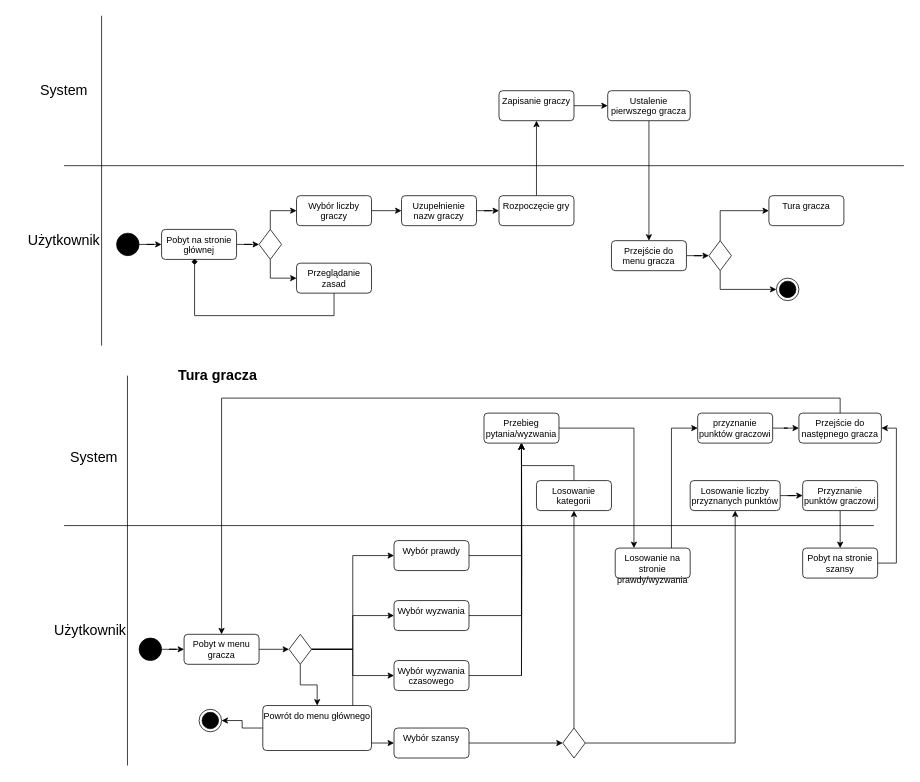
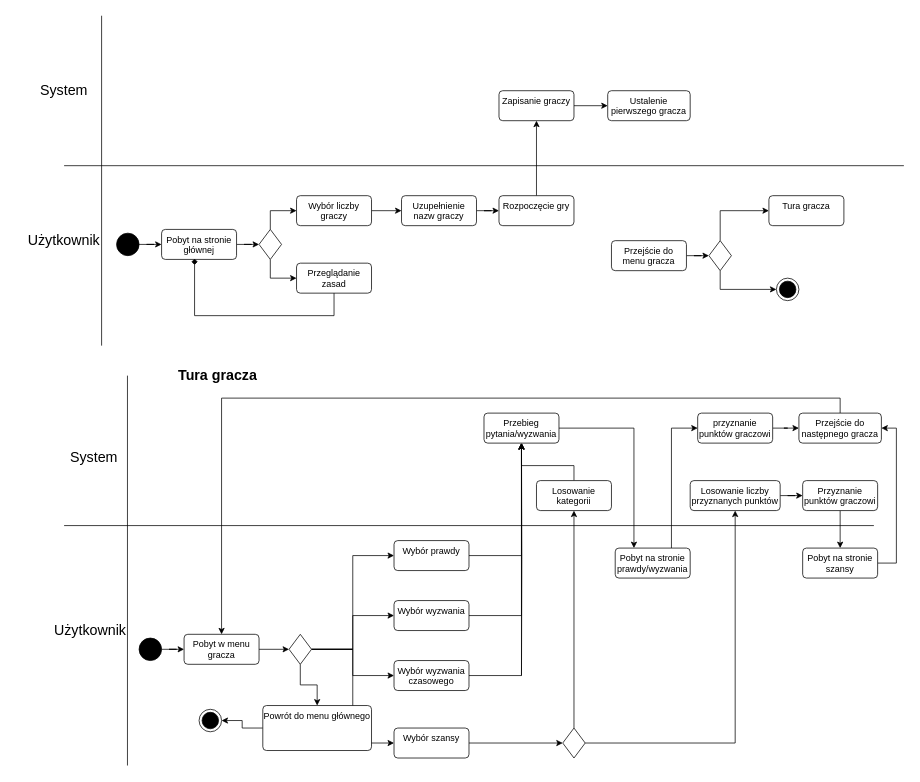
  <mxCell id="0" />
  <mxCell id="1" parent="0" />
  <mxCell id="2" value="&lt;font style=&quot;font-size: 19px;&quot;&gt;&lt;b&gt;Tura gracza&lt;/b&gt;&lt;/font&gt;" style="text;html=1;align=center;verticalAlign=middle;whiteSpace=wrap;rounded=0;" vertex="1" parent="1"><mxGeometry x="165" y="480" width="250" height="40" as="geometry" /></mxCell>
  <mxCell id="3" value="" style="endArrow=none;html=1;rounded=0;" edge="1" parent="1"><mxGeometry width="50" height="50" relative="1" as="geometry"><mxPoint x="85" y="220" as="sourcePoint" /><mxPoint x="1205" y="220" as="targetPoint" /></mxGeometry></mxCell>
  <mxCell id="4" value="" style="endArrow=none;html=1;rounded=0;" edge="1" parent="1"><mxGeometry width="50" height="50" relative="1" as="geometry"><mxPoint x="135" y="20" as="sourcePoint" /><mxPoint x="135" y="460" as="targetPoint" /></mxGeometry></mxCell>
  <mxCell id="5" value="" style="endArrow=none;html=1;rounded=0;" edge="1" parent="1"><mxGeometry width="50" height="50" relative="1" as="geometry"><mxPoint x="85" y="700" as="sourcePoint" /><mxPoint x="1165" y="700" as="targetPoint" /></mxGeometry></mxCell>
  <mxCell id="6" value="" style="endArrow=none;html=1;rounded=0;" edge="1" parent="1"><mxGeometry width="50" height="50" relative="1" as="geometry"><mxPoint x="169.5" y="500" as="sourcePoint" /><mxPoint x="169.5" y="1020" as="targetPoint" /></mxGeometry></mxCell>
  <mxCell id="7" style="edgeStyle=orthogonalEdgeStyle;rounded=0;orthogonalLoop=1;jettySize=auto;html=1;entryX=0;entryY=0.5;entryDx=0;entryDy=0;" edge="1" parent="1" source="8" target="22"><mxGeometry relative="1" as="geometry" /></mxCell>
  <mxCell id="8" value="" style="ellipse;fillColor=strokeColor;html=1;" vertex="1" parent="1"><mxGeometry x="155" y="310" width="30" height="30" as="geometry" /></mxCell>
  <mxCell id="9" value="&lt;font style=&quot;font-size: 19px;&quot;&gt;System&lt;/font&gt;" style="text;html=1;align=center;verticalAlign=middle;whiteSpace=wrap;rounded=0;" vertex="1" parent="1"><mxGeometry x="35" y="100" width="100" height="40" as="geometry" /></mxCell>
  <mxCell id="10" value="&lt;font style=&quot;font-size: 19px;&quot;&gt;Użytkownik&lt;/font&gt;" style="text;html=1;align=center;verticalAlign=middle;whiteSpace=wrap;rounded=0;" vertex="1" parent="1"><mxGeometry x="20" y="300" width="130" height="40" as="geometry" /></mxCell>
  <mxCell id="11" value="&lt;font style=&quot;font-size: 19px;&quot;&gt;Użytkownik&lt;/font&gt;" style="text;html=1;align=center;verticalAlign=middle;whiteSpace=wrap;rounded=0;" vertex="1" parent="1"><mxGeometry x="65" y="820" width="110" height="40" as="geometry" /></mxCell>
  <mxCell id="12" value="&lt;font style=&quot;font-size: 19px;&quot;&gt;System&lt;/font&gt;" style="text;html=1;align=center;verticalAlign=middle;whiteSpace=wrap;rounded=0;" vertex="1" parent="1"><mxGeometry x="75" y="590" width="100" height="40" as="geometry" /></mxCell>
  <mxCell id="13" style="edgeStyle=orthogonalEdgeStyle;rounded=0;orthogonalLoop=1;jettySize=auto;html=1;entryX=0;entryY=0.5;entryDx=0;entryDy=0;" edge="1" parent="1" source="14" target="16"><mxGeometry relative="1" as="geometry" /></mxCell>
  <mxCell id="14" value="Wybór liczby graczy" style="html=1;align=center;verticalAlign=top;rounded=1;absoluteArcSize=1;arcSize=10;dashed=0;whiteSpace=wrap;" vertex="1" parent="1"><mxGeometry x="395" y="260" width="100" height="40" as="geometry" /></mxCell>
  <mxCell id="15" style="edgeStyle=orthogonalEdgeStyle;rounded=0;orthogonalLoop=1;jettySize=auto;html=1;entryX=0;entryY=0.5;entryDx=0;entryDy=0;" edge="1" parent="1" source="16" target="25"><mxGeometry relative="1" as="geometry" /></mxCell>
  <mxCell id="16" value="Uzupełnienie nazw graczy" style="html=1;align=center;verticalAlign=top;rounded=1;absoluteArcSize=1;arcSize=10;dashed=0;whiteSpace=wrap;" vertex="1" parent="1"><mxGeometry x="535" y="260" width="100" height="40" as="geometry" /></mxCell>
  <mxCell id="17" value="Przeglądanie zasad" style="html=1;align=center;verticalAlign=top;rounded=1;absoluteArcSize=1;arcSize=10;dashed=0;whiteSpace=wrap;" vertex="1" parent="1"><mxGeometry x="395" y="350" width="100" height="40" as="geometry" /></mxCell>
  <mxCell id="18" style="edgeStyle=orthogonalEdgeStyle;rounded=0;orthogonalLoop=1;jettySize=auto;html=1;entryX=0;entryY=0.5;entryDx=0;entryDy=0;" edge="1" parent="1" source="20" target="14"><mxGeometry relative="1" as="geometry"><Array as="points"><mxPoint x="360" y="280" /></Array></mxGeometry></mxCell>
  <mxCell id="19" style="edgeStyle=orthogonalEdgeStyle;rounded=0;orthogonalLoop=1;jettySize=auto;html=1;entryX=0;entryY=0.5;entryDx=0;entryDy=0;" edge="1" parent="1" source="20" target="17"><mxGeometry relative="1" as="geometry"><Array as="points"><mxPoint x="360" y="370" /></Array></mxGeometry></mxCell>
  <mxCell id="20" value="" style="rhombus;" vertex="1" parent="1"><mxGeometry x="345" y="305" width="30" height="40" as="geometry" /></mxCell>
  <mxCell id="21" style="edgeStyle=orthogonalEdgeStyle;rounded=0;orthogonalLoop=1;jettySize=auto;html=1;entryX=0;entryY=0.5;entryDx=0;entryDy=0;" edge="1" parent="1" source="22" target="20"><mxGeometry relative="1" as="geometry" /></mxCell>
  <mxCell id="22" value="Pobyt na stronie głównej" style="html=1;align=center;verticalAlign=top;rounded=1;absoluteArcSize=1;arcSize=10;dashed=0;whiteSpace=wrap;" vertex="1" parent="1"><mxGeometry x="215" y="305" width="100" height="40" as="geometry" /></mxCell>
  <mxCell id="23" style="edgeStyle=orthogonalEdgeStyle;rounded=0;orthogonalLoop=1;jettySize=auto;html=1;entryX=0.44;entryY=0.975;entryDx=0;entryDy=0;entryPerimeter=0;endArrow=diamond;" edge="1" parent="1" source="17" target="22"><mxGeometry relative="1" as="geometry"><Array as="points"><mxPoint x="445" y="420" /><mxPoint x="259" y="420" /></Array></mxGeometry></mxCell>
  <mxCell id="24" style="edgeStyle=orthogonalEdgeStyle;rounded=0;orthogonalLoop=1;jettySize=auto;html=1;entryX=0.5;entryY=1;entryDx=0;entryDy=0;" edge="1" parent="1" source="25" target="27"><mxGeometry relative="1" as="geometry" /></mxCell>
  <mxCell id="25" value="Rozpoczęcie gry" style="html=1;align=center;verticalAlign=top;rounded=1;absoluteArcSize=1;arcSize=10;dashed=0;whiteSpace=wrap;" vertex="1" parent="1"><mxGeometry x="665" y="260" width="100" height="40" as="geometry" /></mxCell>
  <mxCell id="26" style="edgeStyle=orthogonalEdgeStyle;rounded=0;orthogonalLoop=1;jettySize=auto;html=1;entryX=0;entryY=0.5;entryDx=0;entryDy=0;" edge="1" parent="1" source="27" target="71"><mxGeometry relative="1" as="geometry" /></mxCell>
  <mxCell id="27" value="Zapisanie graczy" style="html=1;align=center;verticalAlign=top;rounded=1;absoluteArcSize=1;arcSize=10;dashed=0;whiteSpace=wrap;" vertex="1" parent="1"><mxGeometry x="665" y="120" width="100" height="40" as="geometry" /></mxCell>
  <mxCell id="28" style="edgeStyle=orthogonalEdgeStyle;rounded=0;orthogonalLoop=1;jettySize=auto;html=1;entryX=0;entryY=0.5;entryDx=0;entryDy=0;" edge="1" parent="1" source="29" target="33"><mxGeometry relative="1" as="geometry" /></mxCell>
  <mxCell id="29" value="Przejście do menu gracza" style="html=1;align=center;verticalAlign=top;rounded=1;absoluteArcSize=1;arcSize=10;dashed=0;whiteSpace=wrap;" vertex="1" parent="1"><mxGeometry x="815" y="320" width="100" height="40" as="geometry" /></mxCell>
  <mxCell id="30" value="Tura gracza" style="html=1;align=center;verticalAlign=top;rounded=1;absoluteArcSize=1;arcSize=10;dashed=0;whiteSpace=wrap;" vertex="1" parent="1"><mxGeometry x="1025" y="260" width="100" height="40" as="geometry" /></mxCell>
  <mxCell id="31" style="edgeStyle=orthogonalEdgeStyle;rounded=0;orthogonalLoop=1;jettySize=auto;html=1;entryX=0;entryY=0.5;entryDx=0;entryDy=0;" edge="1" parent="1" source="33" target="30"><mxGeometry relative="1" as="geometry"><Array as="points"><mxPoint x="960" y="280" /></Array></mxGeometry></mxCell>
  <mxCell id="32" style="edgeStyle=orthogonalEdgeStyle;rounded=0;orthogonalLoop=1;jettySize=auto;html=1;entryX=0;entryY=0.5;entryDx=0;entryDy=0;" edge="1" parent="1" source="33" target="34"><mxGeometry relative="1" as="geometry"><Array as="points"><mxPoint x="960" y="385" /></Array></mxGeometry></mxCell>
  <mxCell id="33" value="" style="rhombus;" vertex="1" parent="1"><mxGeometry x="945" y="320" width="30" height="40" as="geometry" /></mxCell>
  <mxCell id="34" value="" style="ellipse;html=1;shape=endState;fillColor=strokeColor;" vertex="1" parent="1"><mxGeometry x="1035" y="370" width="30" height="30" as="geometry" /></mxCell>
  <mxCell id="35" style="edgeStyle=orthogonalEdgeStyle;rounded=0;orthogonalLoop=1;jettySize=auto;html=1;entryX=0;entryY=0.5;entryDx=0;entryDy=0;" edge="1" parent="1" source="36" target="38"><mxGeometry relative="1" as="geometry" /></mxCell>
  <mxCell id="36" value="" style="ellipse;fillColor=strokeColor;html=1;" vertex="1" parent="1"><mxGeometry x="185" y="850" width="30" height="30" as="geometry" /></mxCell>
  <mxCell id="37" style="edgeStyle=orthogonalEdgeStyle;rounded=0;orthogonalLoop=1;jettySize=auto;html=1;entryX=0;entryY=0.5;entryDx=0;entryDy=0;" edge="1" parent="1" source="38" target="44"><mxGeometry relative="1" as="geometry" /></mxCell>
  <mxCell id="38" value="Pobyt w menu gracza" style="html=1;align=center;verticalAlign=top;rounded=1;absoluteArcSize=1;arcSize=10;dashed=0;whiteSpace=wrap;" vertex="1" parent="1"><mxGeometry x="245" y="845" width="100" height="40" as="geometry" /></mxCell>
  <mxCell id="39" style="edgeStyle=orthogonalEdgeStyle;rounded=0;orthogonalLoop=1;jettySize=auto;html=1;entryX=0;entryY=0.5;entryDx=0;entryDy=0;" edge="1" parent="1" source="44" target="52"><mxGeometry relative="1" as="geometry" /></mxCell>
  <mxCell id="40" style="edgeStyle=orthogonalEdgeStyle;rounded=0;orthogonalLoop=1;jettySize=auto;html=1;entryX=0;entryY=0.5;entryDx=0;entryDy=0;" edge="1" parent="1" source="44" target="50"><mxGeometry relative="1" as="geometry" /></mxCell>
  <mxCell id="41" style="edgeStyle=orthogonalEdgeStyle;rounded=0;orthogonalLoop=1;jettySize=auto;html=1;entryX=0;entryY=0.5;entryDx=0;entryDy=0;" edge="1" parent="1" source="44" target="48"><mxGeometry relative="1" as="geometry" /></mxCell>
  <mxCell id="42" style="edgeStyle=orthogonalEdgeStyle;rounded=0;orthogonalLoop=1;jettySize=auto;html=1;entryX=0;entryY=0.5;entryDx=0;entryDy=0;" edge="1" parent="1" source="44" target="46"><mxGeometry relative="1" as="geometry" /></mxCell>
  <mxCell id="43" style="edgeStyle=orthogonalEdgeStyle;rounded=0;orthogonalLoop=1;jettySize=auto;html=1;entryX=0.5;entryY=0;entryDx=0;entryDy=0;" edge="1" parent="1" source="44" target="54"><mxGeometry relative="1" as="geometry" /></mxCell>
  <mxCell id="44" value="" style="rhombus;" vertex="1" parent="1"><mxGeometry x="385" y="845" width="30" height="40" as="geometry" /></mxCell>
  <mxCell id="45" style="edgeStyle=orthogonalEdgeStyle;rounded=0;orthogonalLoop=1;jettySize=auto;html=1;entryX=0.5;entryY=1;entryDx=0;entryDy=0;" edge="1" parent="1" source="46" target="57"><mxGeometry relative="1" as="geometry" /></mxCell>
  <mxCell id="46" value="Wybór prawdy" style="html=1;align=center;verticalAlign=top;rounded=1;absoluteArcSize=1;arcSize=10;dashed=0;whiteSpace=wrap;" vertex="1" parent="1"><mxGeometry x="525" y="720" width="100" height="40" as="geometry" /></mxCell>
  <mxCell id="47" style="edgeStyle=orthogonalEdgeStyle;rounded=0;orthogonalLoop=1;jettySize=auto;html=1;entryX=0.5;entryY=1;entryDx=0;entryDy=0;" edge="1" parent="1" source="48" target="57"><mxGeometry relative="1" as="geometry" /></mxCell>
  <mxCell id="48" value="Wybór wyzwania" style="html=1;align=center;verticalAlign=top;rounded=1;absoluteArcSize=1;arcSize=10;dashed=0;whiteSpace=wrap;" vertex="1" parent="1"><mxGeometry x="525" y="800" width="100" height="40" as="geometry" /></mxCell>
  <mxCell id="49" style="edgeStyle=orthogonalEdgeStyle;rounded=0;orthogonalLoop=1;jettySize=auto;html=1;entryX=0.5;entryY=1;entryDx=0;entryDy=0;" edge="1" parent="1" source="50" target="57"><mxGeometry relative="1" as="geometry" /></mxCell>
  <mxCell id="50" value="Wybór wyzwania czasowego" style="html=1;align=center;verticalAlign=top;rounded=1;absoluteArcSize=1;arcSize=10;dashed=0;whiteSpace=wrap;" vertex="1" parent="1"><mxGeometry x="525" y="880" width="100" height="40" as="geometry" /></mxCell>
  <mxCell id="51" style="edgeStyle=orthogonalEdgeStyle;rounded=0;orthogonalLoop=1;jettySize=auto;html=1;entryX=0;entryY=0.5;entryDx=0;entryDy=0;" edge="1" parent="1" source="52" target="61"><mxGeometry relative="1" as="geometry" /></mxCell>
  <mxCell id="52" value="Wybór szansy" style="html=1;align=center;verticalAlign=top;rounded=1;absoluteArcSize=1;arcSize=10;dashed=0;whiteSpace=wrap;" vertex="1" parent="1"><mxGeometry x="525" y="970" width="100" height="40" as="geometry" /></mxCell>
  <mxCell id="53" style="edgeStyle=orthogonalEdgeStyle;rounded=0;orthogonalLoop=1;jettySize=auto;html=1;" edge="1" parent="1" source="54" target="55"><mxGeometry relative="1" as="geometry" /></mxCell>
  <mxCell id="54" value="Powrót do menu głównego" style="html=1;align=center;verticalAlign=top;rounded=1;absoluteArcSize=1;arcSize=10;dashed=0;whiteSpace=wrap;" vertex="1" parent="1"><mxGeometry x="350" y="940" width="145" height="60" as="geometry" /></mxCell>
  <mxCell id="55" value="" style="ellipse;html=1;shape=endState;fillColor=strokeColor;" vertex="1" parent="1"><mxGeometry x="265" y="945" width="30" height="30" as="geometry" /></mxCell>
  <mxCell id="56" style="edgeStyle=orthogonalEdgeStyle;rounded=0;orthogonalLoop=1;jettySize=auto;html=1;entryX=0.25;entryY=0;entryDx=0;entryDy=0;" edge="1" parent="1" source="57" target="75"><mxGeometry relative="1" as="geometry" /></mxCell>
  <mxCell id="57" value="Przebieg pytania/wyzwania" style="html=1;align=center;verticalAlign=top;rounded=1;absoluteArcSize=1;arcSize=10;dashed=0;whiteSpace=wrap;" vertex="1" parent="1"><mxGeometry x="645" y="550" width="100" height="40" as="geometry" /></mxCell>
  <mxCell id="58" style="edgeStyle=orthogonalEdgeStyle;rounded=0;orthogonalLoop=1;jettySize=auto;html=1;entryX=0.5;entryY=1;entryDx=0;entryDy=0;" edge="1" parent="1" target="57"><mxGeometry relative="1" as="geometry"><mxPoint x="695" y="900" as="sourcePoint" /></mxGeometry></mxCell>
  <mxCell id="59" style="edgeStyle=orthogonalEdgeStyle;rounded=0;orthogonalLoop=1;jettySize=auto;html=1;entryX=0.5;entryY=1;entryDx=0;entryDy=0;" edge="1" parent="1" source="61" target="63"><mxGeometry relative="1" as="geometry" /></mxCell>
  <mxCell id="60" style="edgeStyle=orthogonalEdgeStyle;rounded=0;orthogonalLoop=1;jettySize=auto;html=1;entryX=0.5;entryY=1;entryDx=0;entryDy=0;" edge="1" parent="1" source="61" target="69"><mxGeometry relative="1" as="geometry" /></mxCell>
  <mxCell id="61" value="" style="rhombus;" vertex="1" parent="1"><mxGeometry x="750" y="970" width="30" height="40" as="geometry" /></mxCell>
  <mxCell id="62" style="edgeStyle=orthogonalEdgeStyle;rounded=0;orthogonalLoop=1;jettySize=auto;html=1;entryX=0;entryY=0.5;entryDx=0;entryDy=0;" edge="1" parent="1" source="63" target="65"><mxGeometry relative="1" as="geometry" /></mxCell>
  <mxCell id="63" value="Losowanie liczby przyznanych punktów" style="html=1;align=center;verticalAlign=top;rounded=1;absoluteArcSize=1;arcSize=10;dashed=0;whiteSpace=wrap;" vertex="1" parent="1"><mxGeometry x="920" y="640" width="120" height="40" as="geometry" /></mxCell>
  <mxCell id="64" style="edgeStyle=orthogonalEdgeStyle;rounded=0;orthogonalLoop=1;jettySize=auto;html=1;" edge="1" parent="1" source="65" target="67"><mxGeometry relative="1" as="geometry" /></mxCell>
  <mxCell id="65" value="Przyznanie punktów graczowi" style="html=1;align=center;verticalAlign=top;rounded=1;absoluteArcSize=1;arcSize=10;dashed=0;whiteSpace=wrap;" vertex="1" parent="1"><mxGeometry x="1070" y="640" width="100" height="40" as="geometry" /></mxCell>
  <mxCell id="66" style="edgeStyle=orthogonalEdgeStyle;rounded=0;orthogonalLoop=1;jettySize=auto;html=1;entryX=1;entryY=0.5;entryDx=0;entryDy=0;" edge="1" parent="1" source="67" target="73"><mxGeometry relative="1" as="geometry"><Array as="points"><mxPoint x="1195" y="750" /><mxPoint x="1195" y="570" /></Array></mxGeometry></mxCell>
  <mxCell id="67" value="Pobyt na stronie szansy" style="html=1;align=center;verticalAlign=top;rounded=1;absoluteArcSize=1;arcSize=10;dashed=0;whiteSpace=wrap;" vertex="1" parent="1"><mxGeometry x="1070" y="730" width="100" height="40" as="geometry" /></mxCell>
  <mxCell id="68" style="edgeStyle=orthogonalEdgeStyle;rounded=0;orthogonalLoop=1;jettySize=auto;html=1;entryX=0.5;entryY=1;entryDx=0;entryDy=0;" edge="1" parent="1" source="69" target="57"><mxGeometry relative="1" as="geometry"><Array as="points"><mxPoint x="765" y="620" /><mxPoint x="695" y="620" /></Array></mxGeometry></mxCell>
  <mxCell id="69" value="Losowanie kategorii" style="html=1;align=center;verticalAlign=top;rounded=1;absoluteArcSize=1;arcSize=10;dashed=0;whiteSpace=wrap;" vertex="1" parent="1"><mxGeometry x="715" y="640" width="100" height="40" as="geometry" /></mxCell>
- <mxCell id="70" style="edgeStyle=orthogonalEdgeStyle;rounded=0;orthogonalLoop=1;jettySize=auto;html=1;entryX=0.5;entryY=0;entryDx=0;entryDy=0;" edge="1" parent="1" source="71" target="29"><mxGeometry relative="1" as="geometry" /></mxCell>
  <mxCell id="71" value="Ustalenie pierwszego gracza" style="html=1;align=center;verticalAlign=top;rounded=1;absoluteArcSize=1;arcSize=10;dashed=0;whiteSpace=wrap;" vertex="1" parent="1"><mxGeometry x="810" y="120" width="110" height="40" as="geometry" /></mxCell>
  <mxCell id="72" style="edgeStyle=orthogonalEdgeStyle;rounded=0;orthogonalLoop=1;jettySize=auto;html=1;entryX=0.5;entryY=0;entryDx=0;entryDy=0;" edge="1" parent="1" source="73" target="38"><mxGeometry relative="1" as="geometry"><Array as="points"><mxPoint x="1120" y="530" /><mxPoint x="295" y="530" /></Array></mxGeometry></mxCell>
  <mxCell id="73" value="Przejście do następnego gracza" style="html=1;align=center;verticalAlign=top;rounded=1;absoluteArcSize=1;arcSize=10;dashed=0;whiteSpace=wrap;" vertex="1" parent="1"><mxGeometry x="1065" y="550" width="110" height="40" as="geometry" /></mxCell>
  <mxCell id="74" style="edgeStyle=orthogonalEdgeStyle;rounded=0;orthogonalLoop=1;jettySize=auto;html=1;exitX=0.75;exitY=0;exitDx=0;exitDy=0;entryX=0;entryY=0.5;entryDx=0;entryDy=0;" edge="1" parent="1" source="75" target="77"><mxGeometry relative="1" as="geometry" /></mxCell>
- <mxCell id="75" value="Losowanie na stronie prawdy/wyzwania" style="html=1;align=center;verticalAlign=top;rounded=1;absoluteArcSize=1;arcSize=10;dashed=0;whiteSpace=wrap;" vertex="1" parent="1"><mxGeometry x="820" y="730" width="100" height="40" as="geometry" /></mxCell>
+ <mxCell id="75" value="Pobyt na stronie prawdy/wyzwania" style="html=1;align=center;verticalAlign=top;rounded=1;absoluteArcSize=1;arcSize=10;dashed=0;whiteSpace=wrap;" vertex="1" parent="1"><mxGeometry x="820" y="730" width="100" height="40" as="geometry" /></mxCell>
  <mxCell id="76" style="edgeStyle=orthogonalEdgeStyle;rounded=0;orthogonalLoop=1;jettySize=auto;html=1;entryX=0;entryY=0.5;entryDx=0;entryDy=0;" edge="1" parent="1" source="77" target="73"><mxGeometry relative="1" as="geometry" /></mxCell>
  <mxCell id="77" value="przyznanie punktów graczowi" style="html=1;align=center;verticalAlign=top;rounded=1;absoluteArcSize=1;arcSize=10;dashed=0;whiteSpace=wrap;" vertex="1" parent="1"><mxGeometry x="930" y="550" width="100" height="40" as="geometry" /></mxCell>
